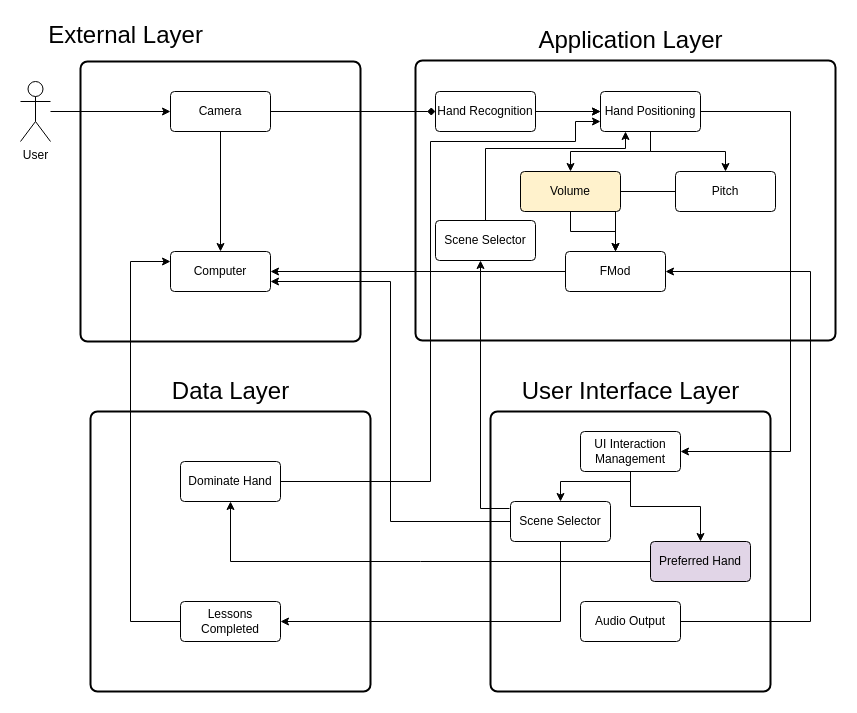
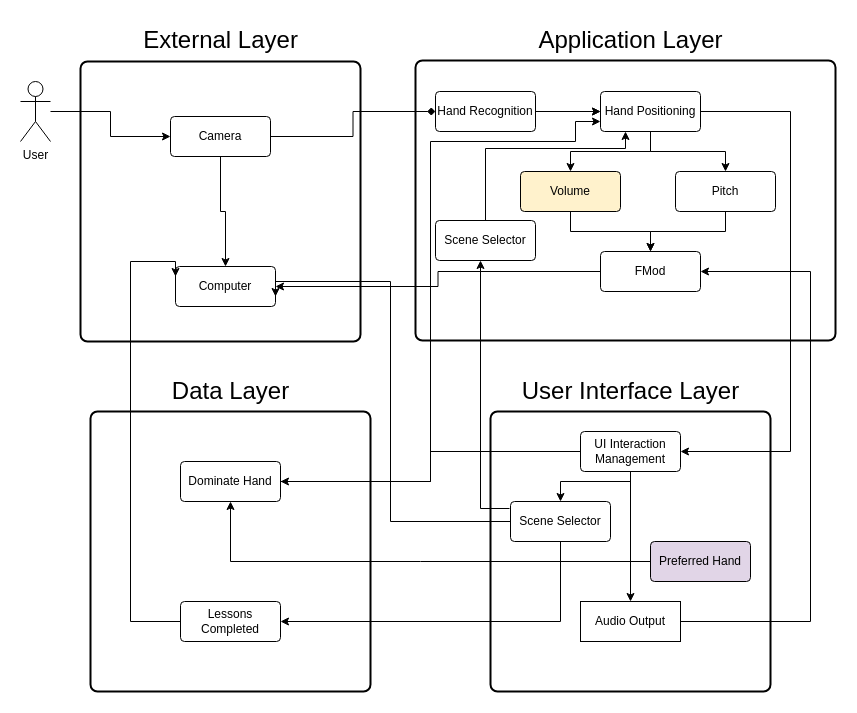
  <mxCell id="0" />
  <mxCell id="1" parent="0" />
  <mxCell id="2" value="" style="rounded=1;whiteSpace=wrap;html=1;absoluteArcSize=1;arcSize=14;strokeWidth=2;" parent="1" vertex="1"><mxGeometry x="490" y="411" width="280" height="280" as="geometry" /></mxCell>
  <mxCell id="3" value="" style="rounded=1;whiteSpace=wrap;html=1;absoluteArcSize=1;arcSize=14;strokeWidth=2;" parent="1" vertex="1"><mxGeometry x="415" y="60" width="420" height="280" as="geometry" /></mxCell>
  <mxCell id="4" value="" style="rounded=1;whiteSpace=wrap;html=1;absoluteArcSize=1;arcSize=14;strokeWidth=2;" parent="1" vertex="1"><mxGeometry x="80" y="61" width="280" height="280" as="geometry" /></mxCell>
  <mxCell id="5" value="" style="rounded=1;whiteSpace=wrap;html=1;absoluteArcSize=1;arcSize=14;strokeWidth=2;" parent="1" vertex="1"><mxGeometry x="90" y="411" width="280" height="280" as="geometry" /></mxCell>
  <mxCell id="6" value="Application Layer" style="text;html=1;align=center;verticalAlign=middle;resizable=0;points=[];autosize=1;strokeColor=none;fillColor=none;fontSize=24;" parent="1" vertex="1"><mxGeometry x="525" y="20" width="210" height="40" as="geometry" /></mxCell>
- <mxCell id="7" value="External Layer" style="text;html=1;align=center;verticalAlign=middle;resizable=0;points=[];autosize=1;strokeColor=none;fillColor=none;fontSize=24;" parent="1" vertex="1"><mxGeometry x="35" y="15" width="180" height="40" as="geometry" /></mxCell>
+ <mxCell id="7" value="External Layer" style="text;html=1;align=center;verticalAlign=middle;resizable=0;points=[];autosize=1;strokeColor=none;fillColor=none;fontSize=24;" parent="1" vertex="1"><mxGeometry x="130" y="20" width="180" height="40" as="geometry" /></mxCell>
  <mxCell id="8" style="edgeStyle=orthogonalEdgeStyle;rounded=0;orthogonalLoop=1;jettySize=auto;html=1;entryX=0.5;entryY=0;entryDx=0;entryDy=0;" parent="1" source="11" target="25" edge="1"><mxGeometry relative="1" as="geometry" /></mxCell>
  <mxCell id="9" value="" style="edgeStyle=orthogonalEdgeStyle;rounded=0;orthogonalLoop=1;jettySize=auto;html=1;entryX=0.5;entryY=0;entryDx=0;entryDy=0;" parent="1" source="11" target="23" edge="1"><mxGeometry x="0.652" relative="1" as="geometry"><mxPoint as="offset" /></mxGeometry></mxCell>
  <mxCell id="10" style="edgeStyle=orthogonalEdgeStyle;rounded=0;orthogonalLoop=1;jettySize=auto;html=1;" parent="1" source="11" target="35" edge="1"><mxGeometry relative="1" as="geometry"><Array as="points"><mxPoint x="790" y="111" /><mxPoint x="790" y="451" /></Array></mxGeometry></mxCell>
  <mxCell id="11" value="Hand Positioning" style="rounded=1;arcSize=10;whiteSpace=wrap;html=1;align=center;" parent="1" vertex="1"><mxGeometry x="600" y="91" width="100" height="40" as="geometry" /></mxCell>
- <mxCell id="12" value="Computer" style="rounded=1;arcSize=10;whiteSpace=wrap;html=1;align=center;" parent="1" vertex="1"><mxGeometry x="170" y="251" width="100" height="40" as="geometry" /></mxCell>
+ <mxCell id="12" value="Computer" style="rounded=1;arcSize=10;whiteSpace=wrap;html=1;align=center;" parent="1" vertex="1"><mxGeometry x="175" y="266" width="100" height="40" as="geometry" /></mxCell>
  <mxCell id="13" style="edgeStyle=orthogonalEdgeStyle;rounded=0;orthogonalLoop=1;jettySize=auto;html=1;entryX=0;entryY=0.5;entryDx=0;entryDy=0;endArrow=diamond;" parent="1" source="15" target="18" edge="1"><mxGeometry relative="1" as="geometry" /></mxCell>
  <mxCell id="14" style="edgeStyle=orthogonalEdgeStyle;rounded=0;orthogonalLoop=1;jettySize=auto;html=1;entryX=0.5;entryY=0;entryDx=0;entryDy=0;" parent="1" source="15" target="12" edge="1"><mxGeometry relative="1" as="geometry" /></mxCell>
- <mxCell id="15" value="Camera" style="rounded=1;arcSize=10;whiteSpace=wrap;html=1;align=center;" parent="1" vertex="1"><mxGeometry x="170" y="91" width="100" height="40" as="geometry" /></mxCell>
+ <mxCell id="15" value="Camera" style="rounded=1;arcSize=10;whiteSpace=wrap;html=1;align=center;" parent="1" vertex="1"><mxGeometry x="170" y="116" width="100" height="40" as="geometry" /></mxCell>
  <mxCell id="16" style="edgeStyle=orthogonalEdgeStyle;rounded=0;orthogonalLoop=1;jettySize=auto;html=1;entryX=0;entryY=0.5;entryDx=0;entryDy=0;" parent="1" source="18" target="11" edge="1"><mxGeometry relative="1" as="geometry" /></mxCell>
  <mxCell id="17" value="" style="edgeStyle=orthogonalEdgeStyle;rounded=0;orthogonalLoop=1;jettySize=auto;html=1;" parent="1" source="18" target="11" edge="1"><mxGeometry relative="1" as="geometry" /></mxCell>
  <mxCell id="18" value="Hand Recognition" style="rounded=1;arcSize=10;whiteSpace=wrap;html=1;align=center;" parent="1" vertex="1"><mxGeometry x="435" y="91" width="100" height="40" as="geometry" /></mxCell>
  <mxCell id="19" style="edgeStyle=orthogonalEdgeStyle;rounded=0;orthogonalLoop=1;jettySize=auto;html=1;entryX=1;entryY=0.5;entryDx=0;entryDy=0;" parent="1" source="20" target="12" edge="1"><mxGeometry relative="1" as="geometry"><mxPoint x="350" y="271" as="targetPoint" /></mxGeometry></mxCell>
- <mxCell id="20" value="FMod" style="rounded=1;arcSize=10;whiteSpace=wrap;html=1;align=center;" parent="1" vertex="1"><mxGeometry x="565" y="251" width="100" height="40" as="geometry" /></mxCell>
+ <mxCell id="20" value="FMod" style="rounded=1;arcSize=10;whiteSpace=wrap;html=1;align=center;" parent="1" vertex="1"><mxGeometry x="600" y="251" width="100" height="40" as="geometry" /></mxCell>
  <mxCell id="21" value="User Interface Layer" style="text;html=1;align=center;verticalAlign=middle;resizable=0;points=[];autosize=1;strokeColor=none;fillColor=none;fontSize=24;" parent="1" vertex="1"><mxGeometry x="510" y="371" width="240" height="40" as="geometry" /></mxCell>
  <mxCell id="22" style="edgeStyle=orthogonalEdgeStyle;rounded=0;orthogonalLoop=1;jettySize=auto;html=1;entryX=0.5;entryY=0;entryDx=0;entryDy=0;" parent="1" source="23" target="20" edge="1"><mxGeometry relative="1" as="geometry" /></mxCell>
  <mxCell id="23" value="Pitch" style="rounded=1;arcSize=10;whiteSpace=wrap;html=1;align=center;" parent="1" vertex="1"><mxGeometry x="675" y="171" width="100" height="40" as="geometry" /></mxCell>
  <mxCell id="24" style="edgeStyle=orthogonalEdgeStyle;rounded=0;orthogonalLoop=1;jettySize=auto;html=1;entryX=0.5;entryY=0;entryDx=0;entryDy=0;" parent="1" source="25" target="20" edge="1"><mxGeometry relative="1" as="geometry" /></mxCell>
  <mxCell id="25" value="Volume" style="rounded=1;arcSize=10;whiteSpace=wrap;html=1;align=center;fillColor=#fff2cc;" parent="1" vertex="1"><mxGeometry x="520" y="171" width="100" height="40" as="geometry" /></mxCell>
  <mxCell id="26" style="edgeStyle=orthogonalEdgeStyle;rounded=0;orthogonalLoop=1;jettySize=auto;html=1;exitX=0;exitY=0.5;exitDx=0;exitDy=0;entryX=1;entryY=0.75;entryDx=0;entryDy=0;" parent="1" source="28" target="12" edge="1"><mxGeometry relative="1" as="geometry"><Array as="points"><mxPoint x="390" y="521" /><mxPoint x="390" y="281" /></Array><mxPoint x="350" y="271" as="targetPoint" /></mxGeometry></mxCell>
  <mxCell id="27" style="edgeStyle=orthogonalEdgeStyle;rounded=0;orthogonalLoop=1;jettySize=auto;html=1;entryX=1;entryY=0.5;entryDx=0;entryDy=0;" parent="1" source="28" target="41" edge="1"><mxGeometry relative="1" as="geometry"><Array as="points"><mxPoint x="560" y="621" /></Array></mxGeometry></mxCell>
  <mxCell id="28" value="Scene Selector" style="rounded=1;arcSize=10;whiteSpace=wrap;html=1;align=center;" parent="1" vertex="1"><mxGeometry x="510" y="501" width="100" height="40" as="geometry" /></mxCell>
  <mxCell id="29" value="Data Layer" style="text;html=1;align=center;verticalAlign=middle;resizable=0;points=[];autosize=1;strokeColor=none;fillColor=none;fontSize=24;" parent="1" vertex="1"><mxGeometry x="160" y="371" width="140" height="40" as="geometry" /></mxCell>
  <mxCell id="30" style="edgeStyle=orthogonalEdgeStyle;rounded=0;orthogonalLoop=1;jettySize=auto;html=1;entryX=1;entryY=0.5;entryDx=0;entryDy=0;" parent="1" source="31" target="20" edge="1"><mxGeometry relative="1" as="geometry"><Array as="points"><mxPoint x="810" y="621" /><mxPoint x="810" y="271" /></Array></mxGeometry></mxCell>
- <mxCell id="31" value="Audio Output" style="rounded=1;arcSize=10;whiteSpace=wrap;html=1;align=center;" parent="1" vertex="1"><mxGeometry x="580" y="601" width="100" height="40" as="geometry" /></mxCell>
+ <mxCell id="31" value="Audio Output" style="arcSize=10;whiteSpace=wrap;html=1;align=center;rounded=0;" parent="1" vertex="1"><mxGeometry x="580" y="601" width="100" height="40" as="geometry" /></mxCell>
  <mxCell id="32" style="edgeStyle=orthogonalEdgeStyle;rounded=0;orthogonalLoop=1;jettySize=auto;html=1;" parent="1" source="35" target="28" edge="1"><mxGeometry relative="1" as="geometry"><Array as="points"><mxPoint x="630" y="481" /><mxPoint x="560" y="481" /></Array></mxGeometry></mxCell>
- <mxCell id="34" style="edgeStyle=orthogonalEdgeStyle;rounded=0;orthogonalLoop=1;jettySize=auto;html=1;entryX=0.5;entryY=0;entryDx=0;entryDy=0;" parent="1" source="35" target="36" edge="1"><mxGeometry relative="1" as="geometry" /></mxCell>
+ <mxCell id="33" style="edgeStyle=orthogonalEdgeStyle;rounded=0;orthogonalLoop=1;jettySize=auto;html=1;entryX=0.5;entryY=0;entryDx=0;entryDy=0;" parent="1" source="35" target="31" edge="1"><mxGeometry relative="1" as="geometry" /></mxCell>
+ <mxCell id="34" style="edgeStyle=orthogonalEdgeStyle;rounded=0;orthogonalLoop=1;jettySize=auto;html=1;" parent="1" source="35" target="37" edge="1"><mxGeometry relative="1" as="geometry" /></mxCell>
  <mxCell id="35" value="UI Interaction Management" style="rounded=1;arcSize=10;whiteSpace=wrap;html=1;align=center;" parent="1" vertex="1"><mxGeometry x="580" y="431" width="100" height="40" as="geometry" /></mxCell>
  <mxCell id="36" value="Preferred Hand" style="rounded=1;arcSize=10;whiteSpace=wrap;html=1;align=center;fillColor=#e1d5e7;" parent="1" vertex="1"><mxGeometry x="650" y="541" width="100" height="40" as="geometry" /></mxCell>
  <mxCell id="37" value="Dominate Hand" style="rounded=1;arcSize=10;whiteSpace=wrap;html=1;align=center;" parent="1" vertex="1"><mxGeometry x="180" y="461" width="100" height="40" as="geometry" /></mxCell>
  <mxCell id="38" value="" style="endArrow=classic;html=1;rounded=0;exitX=0;exitY=0.5;exitDx=0;exitDy=0;entryX=0.5;entryY=1;entryDx=0;entryDy=0;" parent="1" source="36" target="37" edge="1"><mxGeometry width="50" height="50" relative="1" as="geometry"><mxPoint x="440" y="421" as="sourcePoint" /><mxPoint x="490" y="371" as="targetPoint" /><Array as="points"><mxPoint x="420" y="561" /><mxPoint x="230" y="561" /></Array></mxGeometry></mxCell>
  <mxCell id="39" style="edgeStyle=orthogonalEdgeStyle;rounded=0;orthogonalLoop=1;jettySize=auto;html=1;exitX=1;exitY=0.5;exitDx=0;exitDy=0;" parent="1" source="37" edge="1"><mxGeometry relative="1" as="geometry"><Array as="points"><mxPoint x="430" y="481" /><mxPoint x="430" y="141" /><mxPoint x="575" y="141" /><mxPoint x="575" y="121" /><mxPoint x="600" y="121" /></Array><mxPoint x="520" y="531" as="sourcePoint" /><mxPoint x="600" y="121" as="targetPoint" /></mxGeometry></mxCell>
  <mxCell id="40" style="edgeStyle=orthogonalEdgeStyle;rounded=0;orthogonalLoop=1;jettySize=auto;html=1;entryX=0;entryY=0.25;entryDx=0;entryDy=0;" parent="1" source="41" target="12" edge="1"><mxGeometry relative="1" as="geometry"><Array as="points"><mxPoint x="130" y="621" /><mxPoint x="130" y="261" /></Array></mxGeometry></mxCell>
  <mxCell id="41" value="Lessons Completed" style="rounded=1;arcSize=10;whiteSpace=wrap;html=1;align=center;" parent="1" vertex="1"><mxGeometry x="180" y="601" width="100" height="40" as="geometry" /></mxCell>
  <mxCell id="42" style="edgeStyle=orthogonalEdgeStyle;rounded=0;orthogonalLoop=1;jettySize=auto;html=1;entryX=0;entryY=0.5;entryDx=0;entryDy=0;" parent="1" source="43" target="15" edge="1"><mxGeometry relative="1" as="geometry" /></mxCell>
  <mxCell id="43" value="User" style="shape=umlActor;verticalLabelPosition=bottom;verticalAlign=top;html=1;outlineConnect=0;" parent="1" vertex="1"><mxGeometry x="20" y="81" width="30" height="60" as="geometry" /></mxCell>
  <mxCell id="44" value="Scene Selector" style="rounded=1;arcSize=10;whiteSpace=wrap;html=1;align=center;" vertex="1" parent="1"><mxGeometry x="435" y="220" width="100" height="40" as="geometry" /></mxCell>
  <mxCell id="45" style="edgeStyle=orthogonalEdgeStyle;rounded=0;orthogonalLoop=1;jettySize=auto;html=1;" edge="1" parent="1" target="44"><mxGeometry relative="1" as="geometry"><Array as="points"><mxPoint x="509" y="508" /><mxPoint x="480" y="508" /></Array><mxPoint x="280" y="291" as="targetPoint" /><mxPoint x="509" y="508" as="sourcePoint" /></mxGeometry></mxCell>
  <mxCell id="46" style="edgeStyle=orthogonalEdgeStyle;rounded=0;orthogonalLoop=1;jettySize=auto;html=1;entryX=0.25;entryY=1;entryDx=0;entryDy=0;exitX=0.5;exitY=0;exitDx=0;exitDy=0;" edge="1" parent="1" source="44" target="11"><mxGeometry relative="1" as="geometry"><Array as="points"><mxPoint x="485" y="148" /><mxPoint x="625" y="148" /></Array><mxPoint x="386" y="116" as="targetPoint" /><mxPoint x="405" y="364" as="sourcePoint" /></mxGeometry></mxCell>
